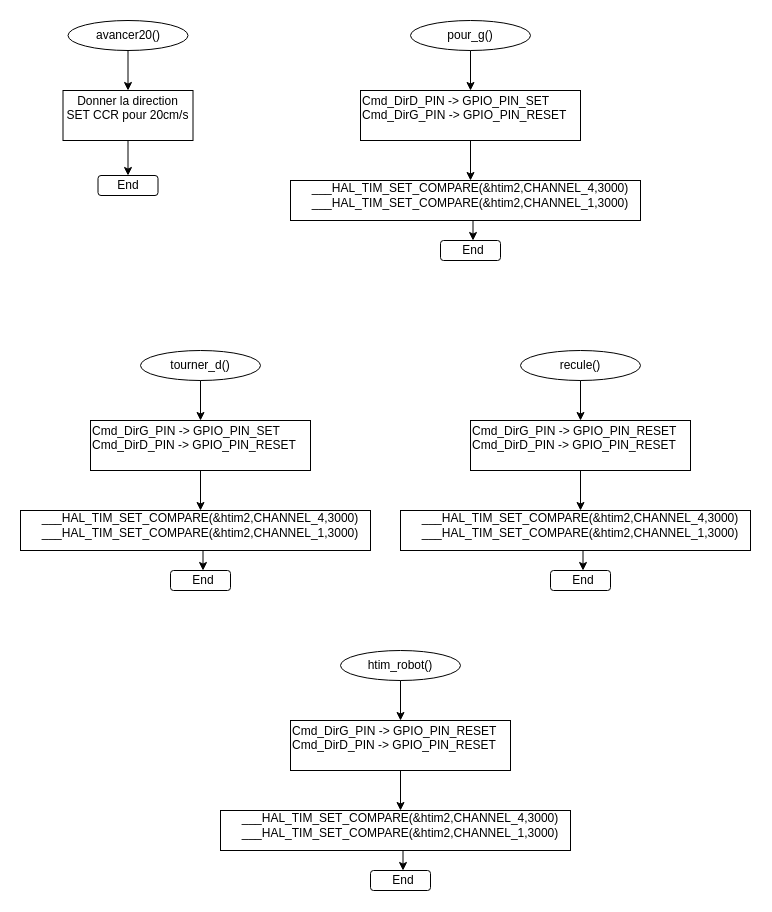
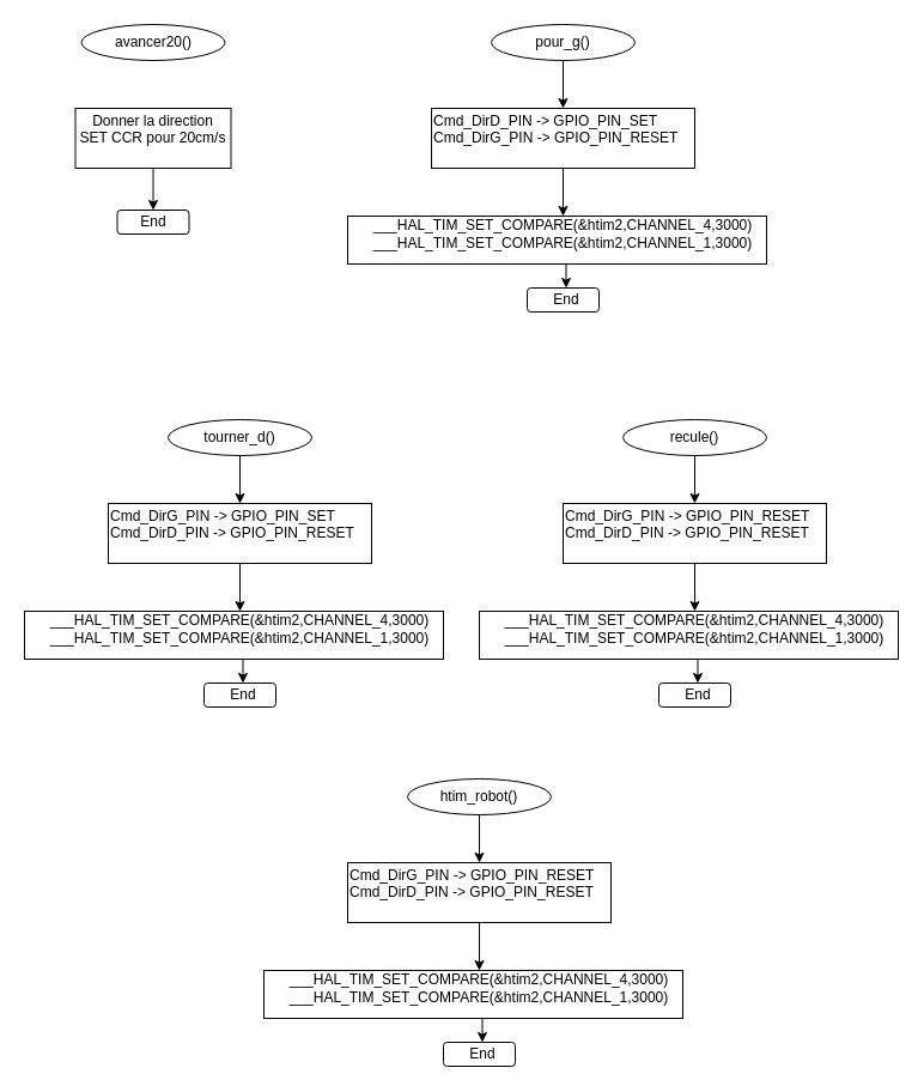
  <mxCell id="0" />
  <mxCell id="1" parent="0" />
  <mxCell id="2" value="" style="ellipse;whiteSpace=wrap;html=1;" vertex="1" parent="1"><mxGeometry x="67.5" y="20" width="120" height="30" as="geometry" /></mxCell>
- <mxCell id="3" style="edgeStyle=orthogonalEdgeStyle;rounded=0;orthogonalLoop=1;jettySize=auto;html=1;exitX=0.5;exitY=1;exitDx=0;exitDy=0;entryX=0.5;entryY=0;entryDx=0;entryDy=0;" edge="1" parent="1" source="4" target="7"><mxGeometry relative="1" as="geometry" /></mxCell>
  <mxCell id="4" value="avancer20()" style="text;html=1;align=center;verticalAlign=middle;whiteSpace=wrap;rounded=0;" vertex="1" parent="1"><mxGeometry x="97.5" y="20" width="60" height="30" as="geometry" /></mxCell>
  <mxCell id="5" value="" style="rounded=0;whiteSpace=wrap;html=1;" vertex="1" parent="1"><mxGeometry x="62.5" y="90" width="130" height="50" as="geometry" /></mxCell>
  <mxCell id="6" style="edgeStyle=orthogonalEdgeStyle;rounded=0;orthogonalLoop=1;jettySize=auto;html=1;exitX=0.5;exitY=1;exitDx=0;exitDy=0;entryX=0.5;entryY=0;entryDx=0;entryDy=0;" edge="1" parent="1" source="7" target="9"><mxGeometry relative="1" as="geometry" /></mxCell>
  <mxCell id="7" value="Donner la direction&lt;div&gt;SET CCR pour 20cm/s&lt;/div&gt;&lt;div&gt;&lt;br&gt;&lt;/div&gt;" style="text;html=1;align=center;verticalAlign=middle;whiteSpace=wrap;rounded=0;" vertex="1" parent="1"><mxGeometry x="50" y="90" width="155" height="50" as="geometry" /></mxCell>
  <mxCell id="8" value="" style="rounded=1;whiteSpace=wrap;html=1;" vertex="1" parent="1"><mxGeometry x="97.5" y="175" width="60" height="20" as="geometry" /></mxCell>
  <mxCell id="9" value="End" style="text;html=1;align=center;verticalAlign=middle;whiteSpace=wrap;rounded=0;" vertex="1" parent="1"><mxGeometry x="97.5" y="175" width="60" height="20" as="geometry" /></mxCell>
  <mxCell id="10" value="" style="ellipse;whiteSpace=wrap;html=1;" vertex="1" parent="1"><mxGeometry x="410" y="20" width="120" height="30" as="geometry" /></mxCell>
  <mxCell id="11" style="edgeStyle=orthogonalEdgeStyle;rounded=0;orthogonalLoop=1;jettySize=auto;html=1;exitX=0.5;exitY=1;exitDx=0;exitDy=0;entryX=0.5;entryY=0;entryDx=0;entryDy=0;" edge="1" parent="1" source="12" target="15"><mxGeometry relative="1" as="geometry" /></mxCell>
  <mxCell id="12" value="pour_g()" style="text;html=1;align=center;verticalAlign=middle;whiteSpace=wrap;rounded=0;" vertex="1" parent="1"><mxGeometry x="440" y="20" width="60" height="30" as="geometry" /></mxCell>
  <mxCell id="13" value="" style="rounded=0;whiteSpace=wrap;html=1;" vertex="1" parent="1"><mxGeometry x="360" y="90" width="220" height="50" as="geometry" /></mxCell>
  <mxCell id="14" style="edgeStyle=orthogonalEdgeStyle;rounded=0;orthogonalLoop=1;jettySize=auto;html=1;exitX=0.5;exitY=1;exitDx=0;exitDy=0;entryX=0.5;entryY=0;entryDx=0;entryDy=0;" edge="1" parent="1" source="15" target="20"><mxGeometry relative="1" as="geometry" /></mxCell>
  <mxCell id="15" value="&lt;div&gt;Cmd_DirD_PIN -&amp;gt; GPIO_PIN_SET&lt;/div&gt;&lt;div style=&quot;&quot;&gt;Cmd_DirG_PIN -&amp;gt; GPIO_PIN_RESET&lt;/div&gt;&lt;div style=&quot;&quot;&gt;&lt;br&gt;&lt;/div&gt;" style="text;html=1;align=left;verticalAlign=middle;whiteSpace=wrap;rounded=0;" vertex="1" parent="1"><mxGeometry x="360" y="90" width="220" height="50" as="geometry" /></mxCell>
  <mxCell id="16" value="" style="rounded=1;whiteSpace=wrap;html=1;" vertex="1" parent="1"><mxGeometry x="440" y="240" width="60" height="20" as="geometry" /></mxCell>
  <mxCell id="17" value="End" style="text;html=1;align=center;verticalAlign=middle;whiteSpace=wrap;rounded=0;" vertex="1" parent="1"><mxGeometry x="442.5" y="240" width="60" height="20" as="geometry" /></mxCell>
  <mxCell id="18" style="edgeStyle=orthogonalEdgeStyle;rounded=0;orthogonalLoop=1;jettySize=auto;html=1;exitX=0.5;exitY=1;exitDx=0;exitDy=0;entryX=0.5;entryY=0;entryDx=0;entryDy=0;" edge="1" parent="1" source="19" target="17"><mxGeometry relative="1" as="geometry" /></mxCell>
  <mxCell id="19" value="" style="rounded=0;whiteSpace=wrap;html=1;" vertex="1" parent="1"><mxGeometry x="290" y="180" width="350" height="40" as="geometry" /></mxCell>
  <mxCell id="20" value="___HAL_TIM_SET_COMPARE(&amp;amp;htim2,CHANNEL_4,3000)&lt;div&gt;___HAL_TIM_SET_COMPARE(&amp;amp;htim2,CHANNEL_1,3000)&lt;/div&gt;" style="text;html=1;align=center;verticalAlign=middle;whiteSpace=wrap;rounded=0;" vertex="1" parent="1"><mxGeometry x="305" y="180" width="330" height="30" as="geometry" /></mxCell>
  <mxCell id="21" value="" style="ellipse;whiteSpace=wrap;html=1;" vertex="1" parent="1"><mxGeometry x="140" y="350" width="120" height="30" as="geometry" /></mxCell>
  <mxCell id="22" style="edgeStyle=orthogonalEdgeStyle;rounded=0;orthogonalLoop=1;jettySize=auto;html=1;exitX=0.5;exitY=1;exitDx=0;exitDy=0;entryX=0.5;entryY=0;entryDx=0;entryDy=0;" edge="1" parent="1" source="23" target="26"><mxGeometry relative="1" as="geometry" /></mxCell>
  <mxCell id="23" value="tourner_d()" style="text;html=1;align=center;verticalAlign=middle;whiteSpace=wrap;rounded=0;" vertex="1" parent="1"><mxGeometry x="170" y="350" width="60" height="30" as="geometry" /></mxCell>
  <mxCell id="24" value="" style="rounded=0;whiteSpace=wrap;html=1;" vertex="1" parent="1"><mxGeometry x="90" y="420" width="220" height="50" as="geometry" /></mxCell>
  <mxCell id="25" style="edgeStyle=orthogonalEdgeStyle;rounded=0;orthogonalLoop=1;jettySize=auto;html=1;exitX=0.5;exitY=1;exitDx=0;exitDy=0;entryX=0.5;entryY=0;entryDx=0;entryDy=0;" edge="1" parent="1" source="26" target="31"><mxGeometry relative="1" as="geometry" /></mxCell>
  <mxCell id="26" value="&lt;div&gt;Cmd_DirG_PIN -&amp;gt; GPIO_PIN_SET&lt;/div&gt;&lt;div style=&quot;&quot;&gt;Cmd_DirD_PIN -&amp;gt; GPIO_PIN_RESET&lt;/div&gt;&lt;div style=&quot;&quot;&gt;&lt;br&gt;&lt;/div&gt;" style="text;html=1;align=left;verticalAlign=middle;whiteSpace=wrap;rounded=0;" vertex="1" parent="1"><mxGeometry x="90" y="420" width="220" height="50" as="geometry" /></mxCell>
  <mxCell id="27" value="" style="rounded=1;whiteSpace=wrap;html=1;" vertex="1" parent="1"><mxGeometry x="170" y="570" width="60" height="20" as="geometry" /></mxCell>
  <mxCell id="28" value="End" style="text;html=1;align=center;verticalAlign=middle;whiteSpace=wrap;rounded=0;" vertex="1" parent="1"><mxGeometry x="172.5" y="570" width="60" height="20" as="geometry" /></mxCell>
  <mxCell id="29" style="edgeStyle=orthogonalEdgeStyle;rounded=0;orthogonalLoop=1;jettySize=auto;html=1;exitX=0.5;exitY=1;exitDx=0;exitDy=0;entryX=0.5;entryY=0;entryDx=0;entryDy=0;" edge="1" parent="1" source="30" target="28"><mxGeometry relative="1" as="geometry" /></mxCell>
  <mxCell id="30" value="" style="rounded=0;whiteSpace=wrap;html=1;" vertex="1" parent="1"><mxGeometry x="20" y="510" width="350" height="40" as="geometry" /></mxCell>
  <mxCell id="31" value="___HAL_TIM_SET_COMPARE(&amp;amp;htim2,CHANNEL_4,3000)&lt;div&gt;___HAL_TIM_SET_COMPARE(&amp;amp;htim2,CHANNEL_1,3000)&lt;/div&gt;" style="text;html=1;align=center;verticalAlign=middle;whiteSpace=wrap;rounded=0;" vertex="1" parent="1"><mxGeometry x="35" y="510" width="330" height="30" as="geometry" /></mxCell>
  <mxCell id="32" value="" style="ellipse;whiteSpace=wrap;html=1;" vertex="1" parent="1"><mxGeometry x="520" y="350" width="120" height="30" as="geometry" /></mxCell>
  <mxCell id="33" style="edgeStyle=orthogonalEdgeStyle;rounded=0;orthogonalLoop=1;jettySize=auto;html=1;exitX=0.5;exitY=1;exitDx=0;exitDy=0;entryX=0.5;entryY=0;entryDx=0;entryDy=0;" edge="1" parent="1" source="34" target="37"><mxGeometry relative="1" as="geometry" /></mxCell>
  <mxCell id="34" value="recule()" style="text;html=1;align=center;verticalAlign=middle;whiteSpace=wrap;rounded=0;" vertex="1" parent="1"><mxGeometry x="550" y="350" width="60" height="30" as="geometry" /></mxCell>
  <mxCell id="35" value="" style="rounded=0;whiteSpace=wrap;html=1;" vertex="1" parent="1"><mxGeometry x="470" y="420" width="220" height="50" as="geometry" /></mxCell>
  <mxCell id="36" style="edgeStyle=orthogonalEdgeStyle;rounded=0;orthogonalLoop=1;jettySize=auto;html=1;exitX=0.5;exitY=1;exitDx=0;exitDy=0;entryX=0.5;entryY=0;entryDx=0;entryDy=0;" edge="1" parent="1" source="37" target="42"><mxGeometry relative="1" as="geometry" /></mxCell>
  <mxCell id="37" value="&lt;div&gt;Cmd_DirG_PIN -&amp;gt; GPIO_PIN_RESET&lt;/div&gt;&lt;div style=&quot;&quot;&gt;Cmd_DirD_PIN -&amp;gt; GPIO_PIN_RESET&lt;/div&gt;&lt;div style=&quot;&quot;&gt;&lt;br&gt;&lt;/div&gt;" style="text;html=1;align=left;verticalAlign=middle;whiteSpace=wrap;rounded=0;" vertex="1" parent="1"><mxGeometry x="470" y="420" width="220" height="50" as="geometry" /></mxCell>
  <mxCell id="38" value="" style="rounded=1;whiteSpace=wrap;html=1;" vertex="1" parent="1"><mxGeometry x="550" y="570" width="60" height="20" as="geometry" /></mxCell>
  <mxCell id="39" value="End" style="text;html=1;align=center;verticalAlign=middle;whiteSpace=wrap;rounded=0;" vertex="1" parent="1"><mxGeometry x="552.5" y="570" width="60" height="20" as="geometry" /></mxCell>
  <mxCell id="40" style="edgeStyle=orthogonalEdgeStyle;rounded=0;orthogonalLoop=1;jettySize=auto;html=1;exitX=0.5;exitY=1;exitDx=0;exitDy=0;entryX=0.5;entryY=0;entryDx=0;entryDy=0;" edge="1" parent="1" source="41" target="39"><mxGeometry relative="1" as="geometry" /></mxCell>
  <mxCell id="41" value="" style="rounded=0;whiteSpace=wrap;html=1;" vertex="1" parent="1"><mxGeometry x="400" y="510" width="350" height="40" as="geometry" /></mxCell>
  <mxCell id="42" value="___HAL_TIM_SET_COMPARE(&amp;amp;htim2,CHANNEL_4,3000)&lt;div&gt;___HAL_TIM_SET_COMPARE(&amp;amp;htim2,CHANNEL_1,3000)&lt;/div&gt;" style="text;html=1;align=center;verticalAlign=middle;whiteSpace=wrap;rounded=0;" vertex="1" parent="1"><mxGeometry x="415" y="510" width="330" height="30" as="geometry" /></mxCell>
  <mxCell id="43" value="" style="ellipse;whiteSpace=wrap;html=1;" vertex="1" parent="1"><mxGeometry x="340" y="650" width="120" height="30" as="geometry" /></mxCell>
  <mxCell id="44" style="edgeStyle=orthogonalEdgeStyle;rounded=0;orthogonalLoop=1;jettySize=auto;html=1;exitX=0.5;exitY=1;exitDx=0;exitDy=0;entryX=0.5;entryY=0;entryDx=0;entryDy=0;" edge="1" parent="1" source="45" target="48"><mxGeometry relative="1" as="geometry" /></mxCell>
  <mxCell id="45" value="htim_robot()" style="text;html=1;align=center;verticalAlign=middle;whiteSpace=wrap;rounded=0;" vertex="1" parent="1"><mxGeometry x="370" y="650" width="60" height="30" as="geometry" /></mxCell>
  <mxCell id="46" value="" style="rounded=0;whiteSpace=wrap;html=1;" vertex="1" parent="1"><mxGeometry x="290" y="720" width="220" height="50" as="geometry" /></mxCell>
  <mxCell id="47" style="edgeStyle=orthogonalEdgeStyle;rounded=0;orthogonalLoop=1;jettySize=auto;html=1;exitX=0.5;exitY=1;exitDx=0;exitDy=0;entryX=0.5;entryY=0;entryDx=0;entryDy=0;" edge="1" parent="1" source="48" target="53"><mxGeometry relative="1" as="geometry" /></mxCell>
  <mxCell id="48" value="&lt;div&gt;Cmd_DirG_PIN -&amp;gt; GPIO_PIN_RESET&lt;/div&gt;&lt;div style=&quot;&quot;&gt;Cmd_DirD_PIN -&amp;gt; GPIO_PIN_RESET&lt;/div&gt;&lt;div style=&quot;&quot;&gt;&lt;br&gt;&lt;/div&gt;" style="text;html=1;align=left;verticalAlign=middle;whiteSpace=wrap;rounded=0;" vertex="1" parent="1"><mxGeometry x="290" y="720" width="220" height="50" as="geometry" /></mxCell>
  <mxCell id="49" value="" style="rounded=1;whiteSpace=wrap;html=1;" vertex="1" parent="1"><mxGeometry x="370" y="870" width="60" height="20" as="geometry" /></mxCell>
  <mxCell id="50" value="End" style="text;html=1;align=center;verticalAlign=middle;whiteSpace=wrap;rounded=0;" vertex="1" parent="1"><mxGeometry x="372.5" y="870" width="60" height="20" as="geometry" /></mxCell>
  <mxCell id="51" style="edgeStyle=orthogonalEdgeStyle;rounded=0;orthogonalLoop=1;jettySize=auto;html=1;exitX=0.5;exitY=1;exitDx=0;exitDy=0;entryX=0.5;entryY=0;entryDx=0;entryDy=0;" edge="1" parent="1" source="52" target="50"><mxGeometry relative="1" as="geometry" /></mxCell>
  <mxCell id="52" value="" style="rounded=0;whiteSpace=wrap;html=1;" vertex="1" parent="1"><mxGeometry x="220" y="810" width="350" height="40" as="geometry" /></mxCell>
  <mxCell id="53" value="___HAL_TIM_SET_COMPARE(&amp;amp;htim2,CHANNEL_4,3000)&lt;div&gt;___HAL_TIM_SET_COMPARE(&amp;amp;htim2,CHANNEL_1,3000)&lt;/div&gt;" style="text;html=1;align=center;verticalAlign=middle;whiteSpace=wrap;rounded=0;" vertex="1" parent="1"><mxGeometry x="235" y="810" width="330" height="30" as="geometry" /></mxCell>
